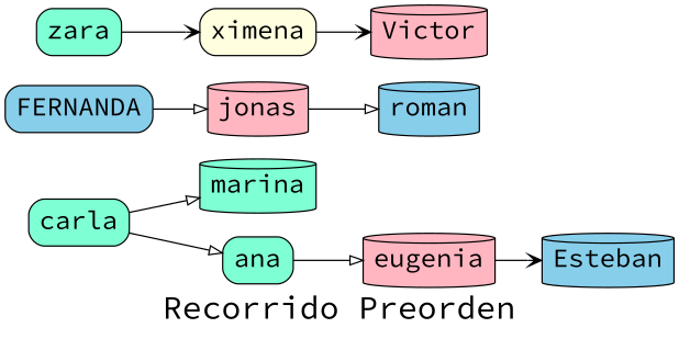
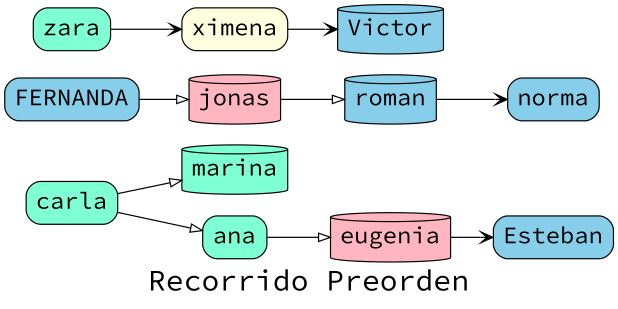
  digraph {
    fontname="Source Code Pro"
    fontsize=25
    label="Recorrido Preorden"
    rankdir=LR
    node [fillcolor=skyblue fontname="Source Code Pro" fontsize=20 shape=cylinder style="rounded,filled"]
    edge [arrowhead=onormal fontname="Source Code Pro"]
    marina [fillcolor=aquamarine]
    carla [fillcolor=aquamarine shape=box]
    ana [fillcolor=aquamarine shape=box]
    eugenia [fillcolor=lightpink]
-   Esteban
+   Esteban [shape=box]
    jonas [fillcolor=lightpink]
    FERNANDA [shape=box]
    roman
+   norma [shape=box]
    zara [fillcolor=aquamarine shape=box]
    ximena [fillcolor=lightyellow shape=box]
-   Victor [fillcolor=lightpink]
+   Victor
    carla -> marina
    carla -> ana
    ana -> eugenia
    eugenia -> Esteban [arrowhead=vee]
    jonas -> roman
    FERNANDA -> jonas
+   roman -> norma [arrowhead=vee]
    zara -> ximena [arrowhead=vee]
    ximena -> Victor [arrowhead=vee]
  }
